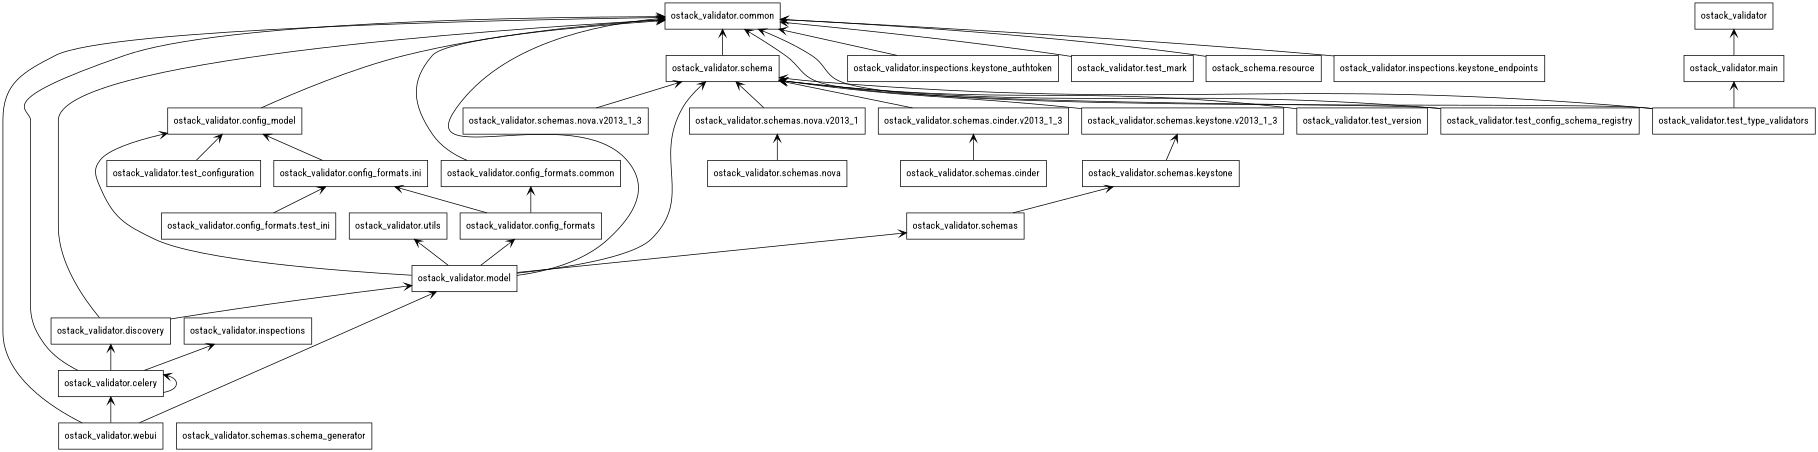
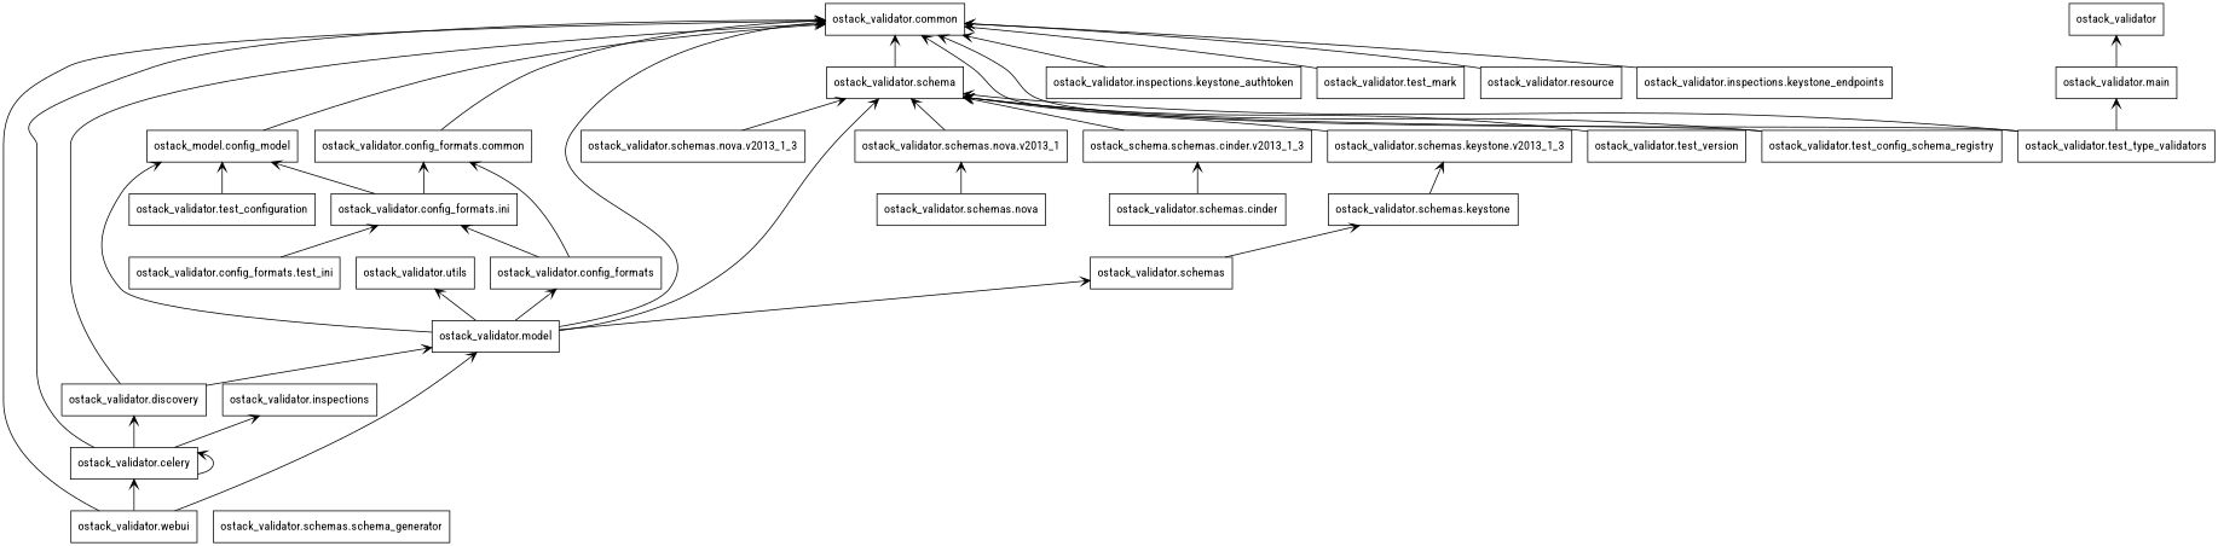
  digraph {
    fontname="Roboto Condensed"
    rankdir=BT
    node [fontname="Roboto Condensed" shape=box]
    edge [arrowhead=open arrowtail=none fontname="Roboto Condensed"]
    n1 [label="ostack_validator.inspections.keystone_endpoints"]
    n2 [label="ostack_validator.common"]
    n3 [label="ostack_validator.schemas.schema_generator"]
    n4 [label="ostack_validator.test_version"]
    n5 [label="ostack_validator.schema"]
    n6 [label="ostack_validator.inspections"]
    n7 [label="ostack_validator.inspections.keystone_authtoken"]
    n8 [label="ostack_validator.schemas.nova.v2013_1_3"]
    n9 [label="ostack_validator.config_formats"]
    n10 [label="ostack_validator.config_formats.common"]
    n11 [label="ostack_validator.config_formats.ini"]
-   n12 [label="ostack_validator.config_model"]
+   n12 [label="ostack_model.config_model"]
    n13 [label="ostack_validator.celery"]
    n14 [label="ostack_validator.discovery"]
    n15 [label="ostack_validator.model"]
    n16 [label=ostack_validator]
    n17 [label="ostack_validator.main"]
    n18 [label="ostack_validator.test_mark"]
    n19 [label="ostack_validator.schemas.nova.v2013_1"]
    n20 [label="ostack_validator.test_config_schema_registry"]
    n21 [label="ostack_validator.schemas"]
    n22 [label="ostack_validator.schemas.keystone"]
    n23 [label="ostack_validator.schemas.keystone.v2013_1_3"]
    n24 [label="ostack_validator.config_formats.test_ini"]
    n25 [label="ostack_validator.webui"]
    n26 [label="ostack_validator.utils"]
    n27 [label="ostack_validator.test_type_validators"]
    n28 [label="ostack_validator.schemas.nova"]
-   n29 [label="ostack_validator.schemas.cinder.v2013_1_3"]
+   n29 [label="ostack_schema.schemas.cinder.v2013_1_3"]
    n30 [label="ostack_validator.test_configuration"]
-   n31 [label="ostack_schema.resource"]
+   n31 [label="ostack_validator.resource"]
    n32 [label="ostack_validator.schemas.cinder"]
    n1 -> n2
    n4 -> n5
    n5 -> n2
    n7 -> n2
    n8 -> n5
    n9 -> n10
    n9 -> n11
    n10 -> n2
+   n11 -> n10
    n11 -> n12
    n12 -> n2
    n13 -> n2
    n13 -> n6
    n13 -> n13
    n13 -> n14
    n14 -> n2
    n14 -> n15
    n15 -> n2
    n15 -> n5
    n15 -> n9
    n15 -> n12
    n15 -> n21
    n15 -> n26
    n17 -> n16
    n18 -> n2
    n19 -> n5
    n20 -> n2
    n20 -> n5
    n21 -> n22
    n22 -> n23
    n23 -> n5
    n24 -> n11
    n25 -> n2
    n25 -> n13
    n25 -> n15
    n27 -> n2
    n27 -> n5
    n27 -> n17
    n28 -> n19
    n29 -> n5
    n30 -> n12
    n31 -> n2
    n32 -> n29
  }
